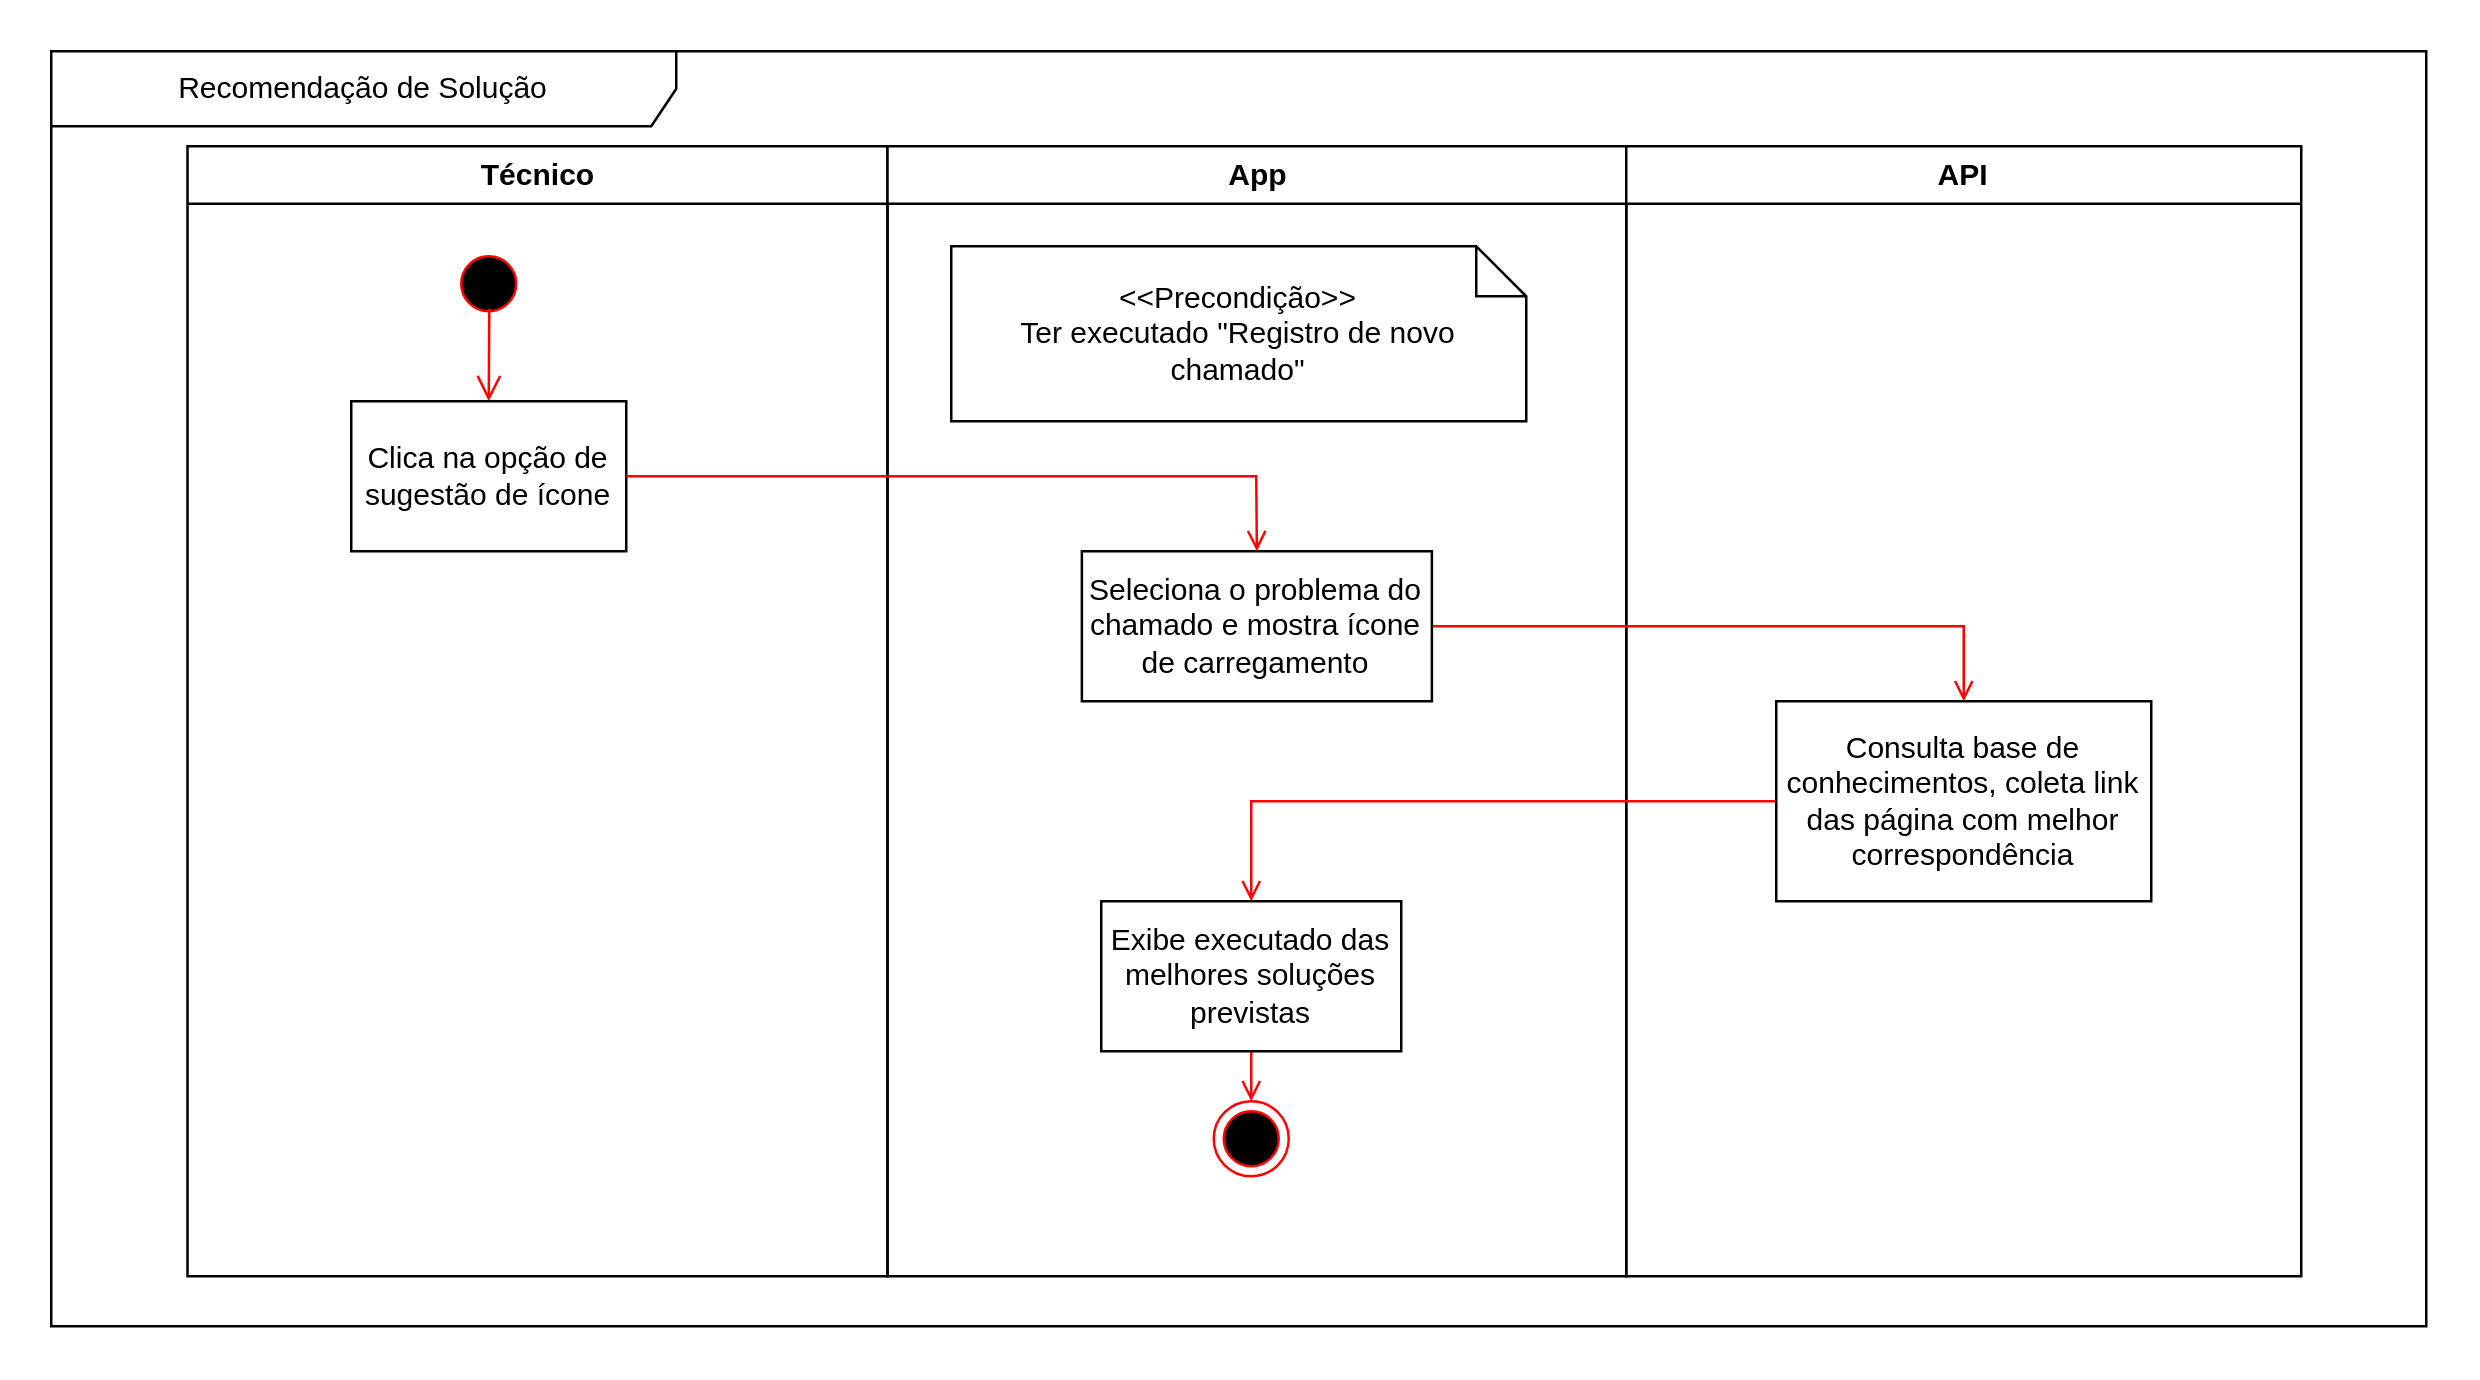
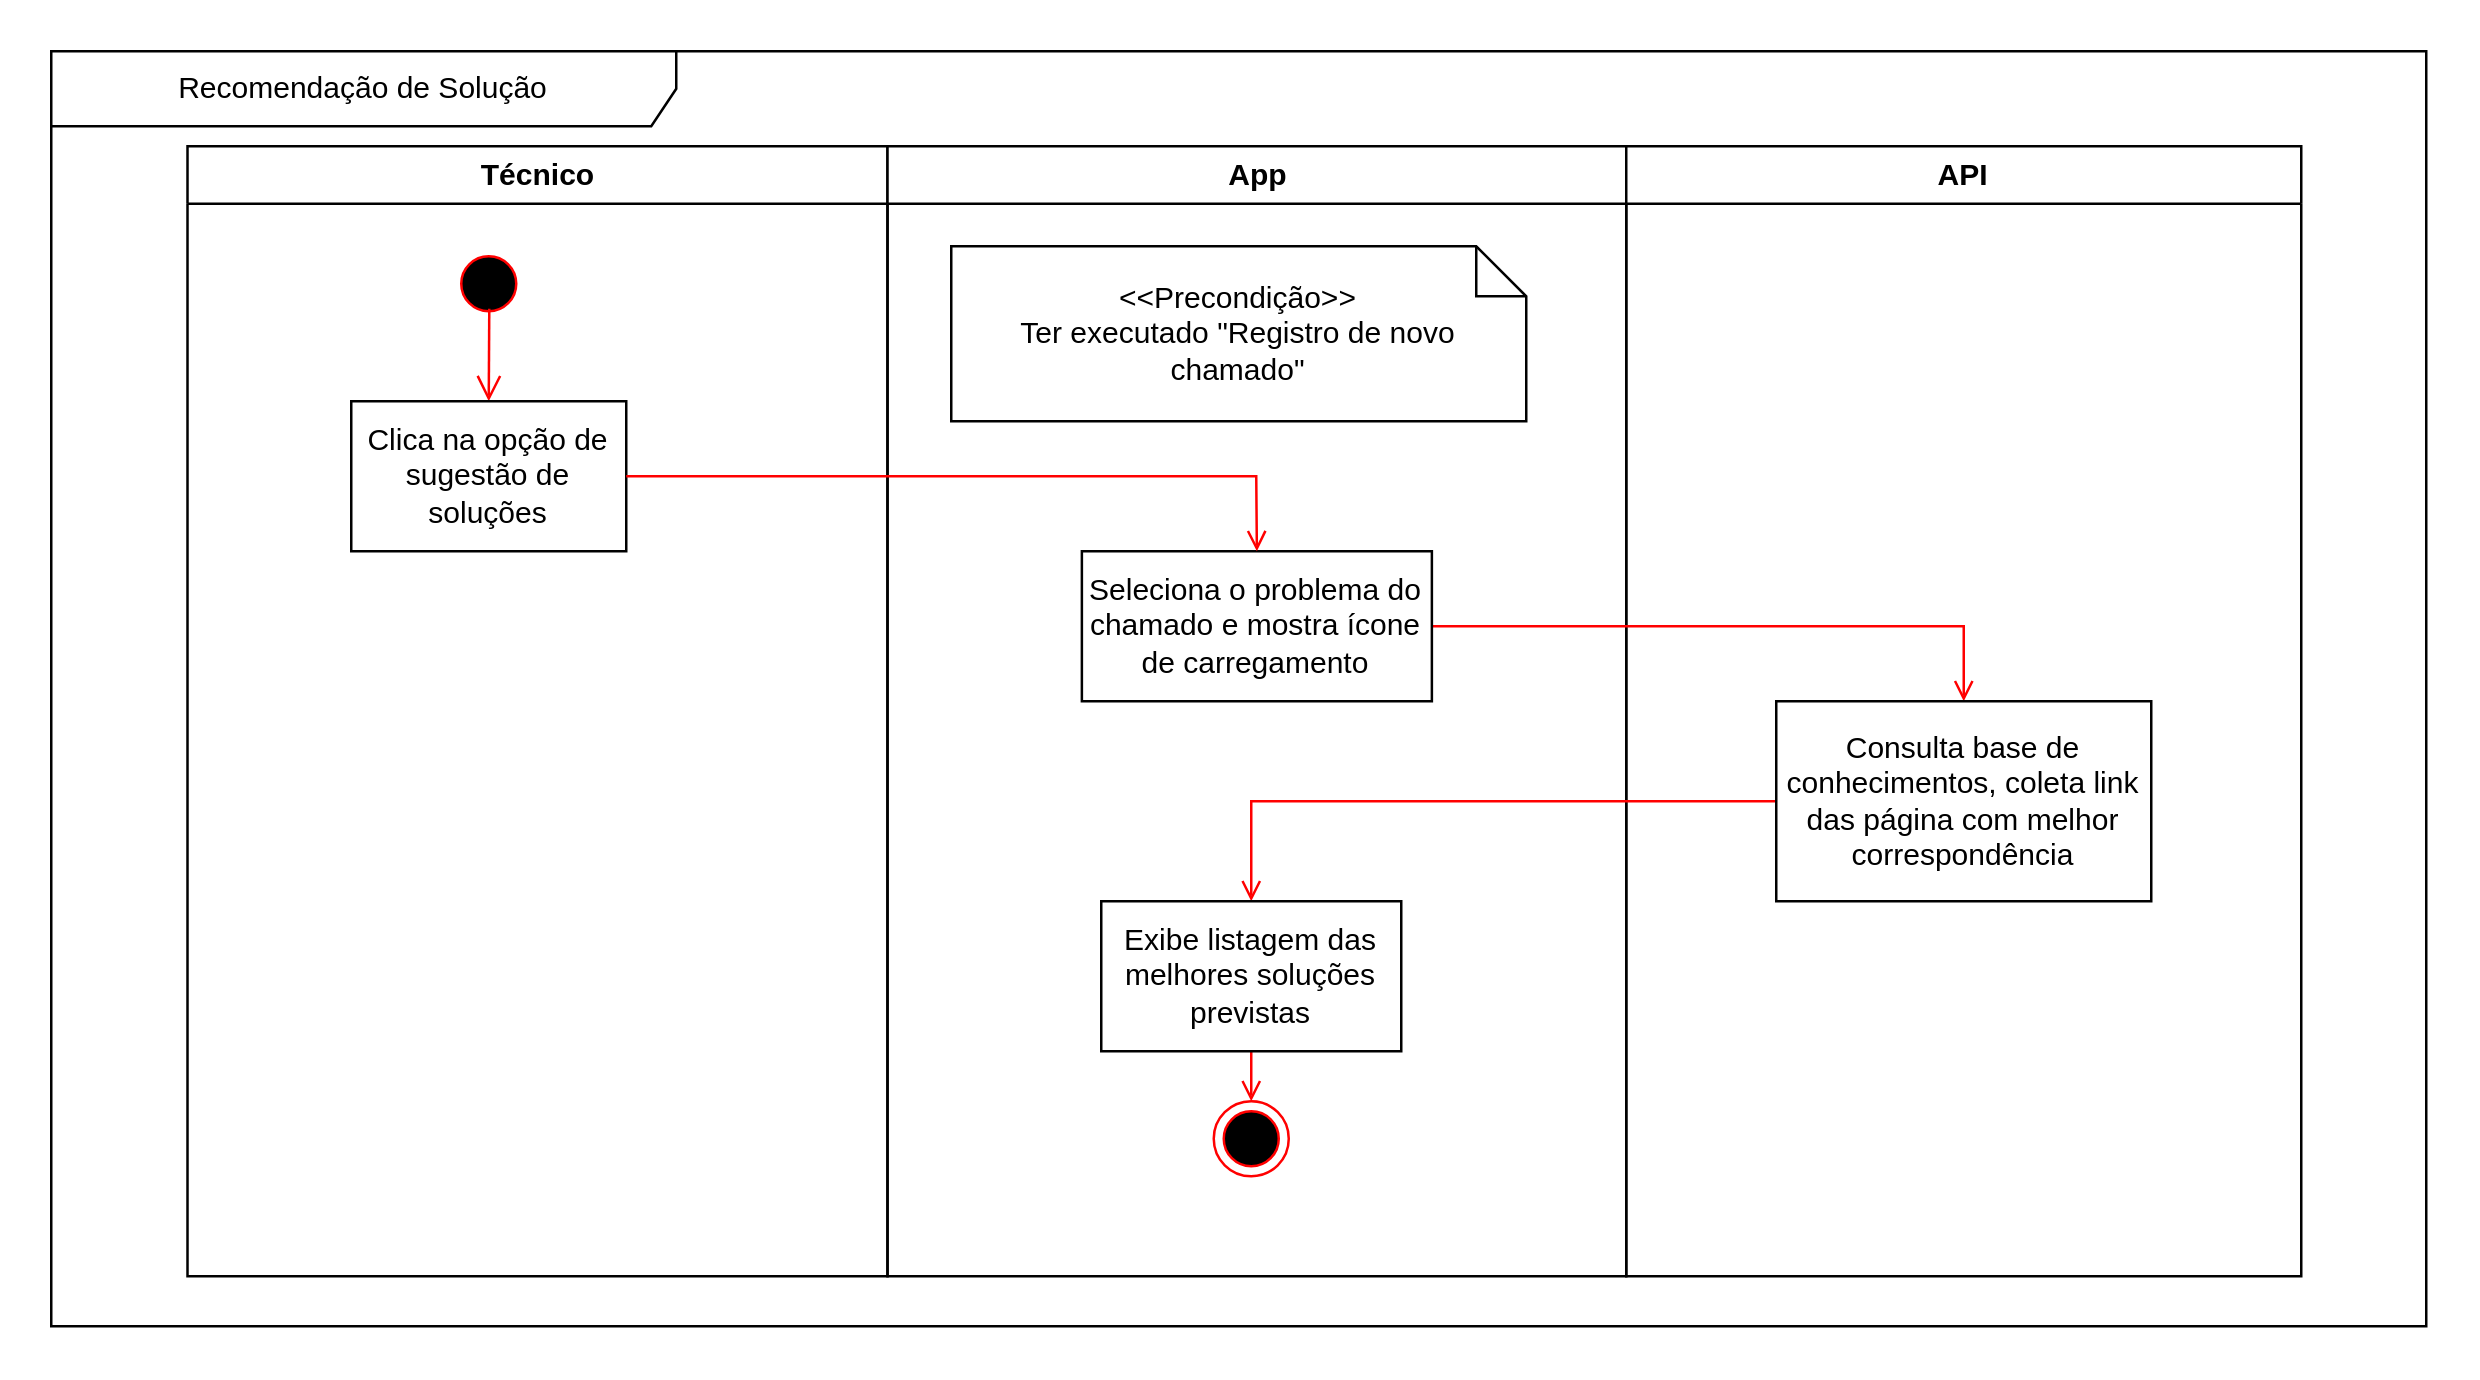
  <mxCell id="0" />
  <mxCell id="1" parent="0" />
  <mxCell id="2" value="Técnico" style="swimlane;whiteSpace=wrap" vertex="1" parent="1"><mxGeometry x="74.5" y="58" width="280" height="452" as="geometry" /></mxCell>
  <mxCell id="3" value="App" style="swimlane;whiteSpace=wrap" vertex="1" parent="1"><mxGeometry x="354.5" y="58" width="295.5" height="452" as="geometry" /></mxCell>
  <mxCell id="4" value="API" style="swimlane;whiteSpace=wrap" vertex="1" parent="1"><mxGeometry x="650" y="58" width="270" height="452" as="geometry" /></mxCell>
  <mxCell id="5" value="" style="endArrow=open;strokeColor=#FF0000;endFill=1;rounded=0;entryX=0.5;entryY=0;entryDx=0;entryDy=0;exitX=0;exitY=0.5;exitDx=0;exitDy=0;" edge="1" parent="1" source="11" target="16"><mxGeometry relative="1" as="geometry"><mxPoint x="255" y="305" as="sourcePoint" /><mxPoint x="530" y="400" as="targetPoint" /><Array as="points"><mxPoint x="785" y="250" /></Array></mxGeometry></mxCell>
  <mxCell id="6" value="Recomendação de Solução" style="shape=umlFrame;whiteSpace=wrap;html=1;pointerEvents=0;width=250;height=30;" vertex="1" parent="1"><mxGeometry x="20" y="20" width="950" height="510" as="geometry" /></mxCell>
  <mxCell id="7" value="&amp;lt;&amp;lt;Precondição&amp;gt;&amp;gt;&lt;div&gt;Ter executado &quot;Registro de novo chamado&quot;&lt;/div&gt;" style="shape=note;size=20;whiteSpace=wrap;html=1;" vertex="1" parent="1"><mxGeometry x="380" y="98" width="230" height="70" as="geometry" /></mxCell>
  <mxCell id="8" value="" style="ellipse;shape=startState;fillColor=#000000;strokeColor=#ff0000;" vertex="1" parent="1"><mxGeometry x="180" y="98" width="30" height="30" as="geometry" /></mxCell>
  <mxCell id="9" value="" style="edgeStyle=elbowEdgeStyle;elbow=horizontal;verticalAlign=bottom;endArrow=open;endSize=8;strokeColor=#FF0000;endFill=1;rounded=0;exitX=0.507;exitY=0.833;exitDx=0;exitDy=0;exitPerimeter=0;" edge="1" parent="1" source="8" target="10"><mxGeometry x="484.5" y="148" as="geometry"><mxPoint x="475" y="148" as="targetPoint" /></mxGeometry></mxCell>
- <mxCell id="10" value="Clica na opção de sugestão de ícone" style="whiteSpace=wrap;" vertex="1" parent="1"><mxGeometry x="140" y="160" width="110" height="60" as="geometry" /></mxCell>
+ <mxCell id="10" value="Clica na opção de sugestão de soluções" style="whiteSpace=wrap;" vertex="1" parent="1"><mxGeometry x="140" y="160" width="110" height="60" as="geometry" /></mxCell>
  <mxCell id="11" value="Seleciona o problema do chamado e mostra ícone de carregamento" style="whiteSpace=wrap;" vertex="1" parent="1"><mxGeometry x="432.25" y="220" width="140" height="60" as="geometry" /></mxCell>
  <mxCell id="12" value="" style="endArrow=open;strokeColor=#FF0000;endFill=1;rounded=0;exitX=1;exitY=0.5;exitDx=0;exitDy=0;entryX=0.5;entryY=0;entryDx=0;entryDy=0;" edge="1" parent="1" source="10" target="11"><mxGeometry relative="1" as="geometry"><mxPoint x="310" y="210" as="sourcePoint" /><mxPoint x="541" y="192" as="targetPoint" /><Array as="points"><mxPoint x="502" y="190" /></Array></mxGeometry></mxCell>
  <mxCell id="13" value="" style="ellipse;html=1;shape=endState;fillColor=#000000;strokeColor=#ff0000;" vertex="1" parent="1"><mxGeometry x="485" y="440" width="30" height="30" as="geometry" /></mxCell>
  <mxCell id="14" value="" style="endArrow=open;strokeColor=#FF0000;endFill=1;rounded=0;entryX=0.5;entryY=0;entryDx=0;entryDy=0;exitX=0.5;exitY=1;exitDx=0;exitDy=0;" edge="1" parent="1" source="17" target="13"><mxGeometry relative="1" as="geometry"><mxPoint x="502.25" y="440" as="sourcePoint" /><mxPoint x="205" y="650" as="targetPoint" /><Array as="points" /></mxGeometry></mxCell>
  <mxCell id="15" value="" style="endArrow=open;strokeColor=#FF0000;endFill=1;rounded=0;entryX=0.5;entryY=0;entryDx=0;entryDy=0;exitX=1;exitY=0.5;exitDx=0;exitDy=0;" edge="1" parent="1" source="16" target="17"><mxGeometry relative="1" as="geometry"><mxPoint x="354.5" y="290" as="sourcePoint" /><mxPoint x="502.25" y="340" as="targetPoint" /><Array as="points"><mxPoint x="500" y="320" /></Array></mxGeometry></mxCell>
  <mxCell id="16" value="Consulta base de conhecimentos, coleta link das página com melhor correspondência" style="whiteSpace=wrap;" vertex="1" parent="1"><mxGeometry x="710" y="280" width="150" height="80" as="geometry" /></mxCell>
- <mxCell id="17" value="Exibe executado das melhores soluções previstas" style="whiteSpace=wrap;" vertex="1" parent="1"><mxGeometry x="440" y="360" width="120" height="60" as="geometry" /></mxCell>
+ <mxCell id="17" value="Exibe listagem das melhores soluções previstas" style="whiteSpace=wrap;" vertex="1" parent="1"><mxGeometry x="440" y="360" width="120" height="60" as="geometry" /></mxCell>
